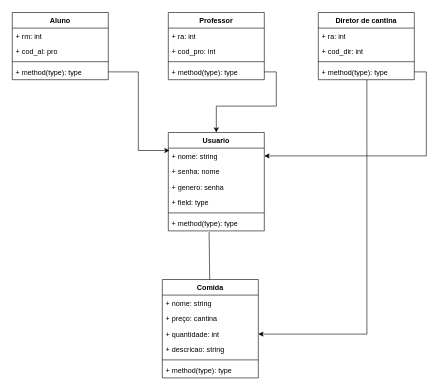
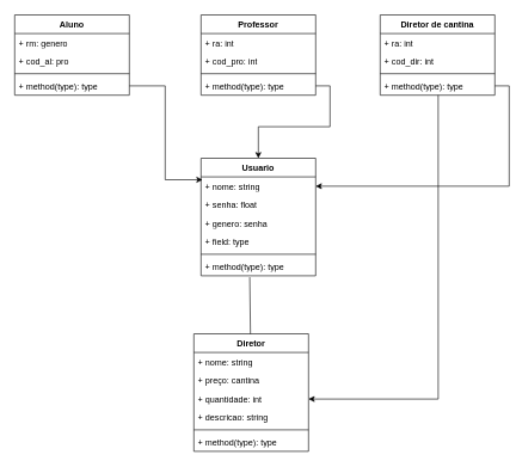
  <mxCell id="0" />
  <mxCell id="1" parent="0" />
  <mxCell id="2" value="Usuario" style="swimlane;fontStyle=1;align=center;verticalAlign=top;childLayout=stackLayout;horizontal=1;startSize=26;horizontalStack=0;resizeParent=1;resizeParentMax=0;resizeLast=0;collapsible=1;marginBottom=0;whiteSpace=wrap;html=1;" parent="1" vertex="1"><mxGeometry x="280" y="220" width="160" height="164" as="geometry"><mxRectangle x="330" y="250" width="80" height="30" as="alternateBounds" /></mxGeometry></mxCell>
  <mxCell id="3" value="+ nome: string" style="text;strokeColor=none;fillColor=none;align=left;verticalAlign=top;spacingLeft=4;spacingRight=4;overflow=hidden;rotatable=0;points=[[0,0.5],[1,0.5]];portConstraint=eastwest;whiteSpace=wrap;html=1;" parent="2" vertex="1"><mxGeometry y="26" width="160" height="26" as="geometry" /></mxCell>
- <mxCell id="4" value="+ senha: nome" style="text;strokeColor=none;fillColor=none;align=left;verticalAlign=top;spacingLeft=4;spacingRight=4;overflow=hidden;rotatable=0;points=[[0,0.5],[1,0.5]];portConstraint=eastwest;whiteSpace=wrap;html=1;" parent="2" vertex="1"><mxGeometry y="52" width="160" height="26" as="geometry" /></mxCell>
+ <mxCell id="4" value="+ senha: float" style="text;strokeColor=none;fillColor=none;align=left;verticalAlign=top;spacingLeft=4;spacingRight=4;overflow=hidden;rotatable=0;points=[[0,0.5],[1,0.5]];portConstraint=eastwest;whiteSpace=wrap;html=1;" parent="2" vertex="1"><mxGeometry y="52" width="160" height="26" as="geometry" /></mxCell>
  <mxCell id="5" value="+ genero: senha" style="text;strokeColor=none;fillColor=none;align=left;verticalAlign=top;spacingLeft=4;spacingRight=4;overflow=hidden;rotatable=0;points=[[0,0.5],[1,0.5]];portConstraint=eastwest;whiteSpace=wrap;html=1;" parent="2" vertex="1"><mxGeometry y="78" width="160" height="26" as="geometry" /></mxCell>
  <mxCell id="6" value="+ field: type" style="text;strokeColor=none;fillColor=none;align=left;verticalAlign=top;spacingLeft=4;spacingRight=4;overflow=hidden;rotatable=0;points=[[0,0.5],[1,0.5]];portConstraint=eastwest;whiteSpace=wrap;html=1;" parent="2" vertex="1"><mxGeometry y="104" width="160" height="26" as="geometry" /></mxCell>
  <mxCell id="7" value="" style="line;strokeWidth=1;fillColor=none;align=left;verticalAlign=middle;spacingTop=-1;spacingLeft=3;spacingRight=3;rotatable=0;labelPosition=right;points=[];portConstraint=eastwest;strokeColor=inherit;" parent="2" vertex="1"><mxGeometry y="130" width="160" height="8" as="geometry" /></mxCell>
  <mxCell id="8" value="+ method(type): type" style="text;strokeColor=none;fillColor=none;align=left;verticalAlign=top;spacingLeft=4;spacingRight=4;overflow=hidden;rotatable=0;points=[[0,0.5],[1,0.5]];portConstraint=eastwest;whiteSpace=wrap;html=1;" parent="2" vertex="1"><mxGeometry y="138" width="160" height="26" as="geometry" /></mxCell>
  <mxCell id="9" value="Aluno" style="swimlane;fontStyle=1;align=center;verticalAlign=top;childLayout=stackLayout;horizontal=1;startSize=26;horizontalStack=0;resizeParent=1;resizeParentMax=0;resizeLast=0;collapsible=1;marginBottom=0;whiteSpace=wrap;html=1;" parent="1" vertex="1"><mxGeometry x="20" y="20" width="160" height="112" as="geometry" /></mxCell>
- <mxCell id="10" value="+ rm: int" style="text;strokeColor=none;fillColor=none;align=left;verticalAlign=top;spacingLeft=4;spacingRight=4;overflow=hidden;rotatable=0;points=[[0,0.5],[1,0.5]];portConstraint=eastwest;whiteSpace=wrap;html=1;" parent="9" vertex="1"><mxGeometry y="26" width="160" height="26" as="geometry" /></mxCell>
+ <mxCell id="10" value="+ rm: genero" style="text;strokeColor=none;fillColor=none;align=left;verticalAlign=top;spacingLeft=4;spacingRight=4;overflow=hidden;rotatable=0;points=[[0,0.5],[1,0.5]];portConstraint=eastwest;whiteSpace=wrap;html=1;" parent="9" vertex="1"><mxGeometry y="26" width="160" height="26" as="geometry" /></mxCell>
  <mxCell id="11" value="+ cod_al: pro" style="text;strokeColor=none;fillColor=none;align=left;verticalAlign=top;spacingLeft=4;spacingRight=4;overflow=hidden;rotatable=0;points=[[0,0.5],[1,0.5]];portConstraint=eastwest;whiteSpace=wrap;html=1;" parent="9" vertex="1"><mxGeometry y="52" width="160" height="26" as="geometry" /></mxCell>
  <mxCell id="12" value="" style="line;strokeWidth=1;fillColor=none;align=left;verticalAlign=middle;spacingTop=-1;spacingLeft=3;spacingRight=3;rotatable=0;labelPosition=right;points=[];portConstraint=eastwest;strokeColor=inherit;" parent="9" vertex="1"><mxGeometry y="78" width="160" height="8" as="geometry" /></mxCell>
  <mxCell id="13" value="+ method(type): type" style="text;strokeColor=none;fillColor=none;align=left;verticalAlign=top;spacingLeft=4;spacingRight=4;overflow=hidden;rotatable=0;points=[[0,0.5],[1,0.5]];portConstraint=eastwest;whiteSpace=wrap;html=1;" parent="9" vertex="1"><mxGeometry y="86" width="160" height="26" as="geometry" /></mxCell>
  <mxCell id="14" value="Professor" style="swimlane;fontStyle=1;align=center;verticalAlign=top;childLayout=stackLayout;horizontal=1;startSize=26;horizontalStack=0;resizeParent=1;resizeParentMax=0;resizeLast=0;collapsible=1;marginBottom=0;whiteSpace=wrap;html=1;" parent="1" vertex="1"><mxGeometry x="280" y="20" width="160" height="112" as="geometry" /></mxCell>
  <mxCell id="15" value="+ ra: int" style="text;strokeColor=none;fillColor=none;align=left;verticalAlign=top;spacingLeft=4;spacingRight=4;overflow=hidden;rotatable=0;points=[[0,0.5],[1,0.5]];portConstraint=eastwest;whiteSpace=wrap;html=1;" parent="14" vertex="1"><mxGeometry y="26" width="160" height="26" as="geometry" /></mxCell>
  <mxCell id="16" value="+ cod_pro: int" style="text;strokeColor=none;fillColor=none;align=left;verticalAlign=top;spacingLeft=4;spacingRight=4;overflow=hidden;rotatable=0;points=[[0,0.5],[1,0.5]];portConstraint=eastwest;whiteSpace=wrap;html=1;" parent="14" vertex="1"><mxGeometry y="52" width="160" height="26" as="geometry" /></mxCell>
  <mxCell id="17" value="" style="line;strokeWidth=1;fillColor=none;align=left;verticalAlign=middle;spacingTop=-1;spacingLeft=3;spacingRight=3;rotatable=0;labelPosition=right;points=[];portConstraint=eastwest;strokeColor=inherit;" parent="14" vertex="1"><mxGeometry y="78" width="160" height="8" as="geometry" /></mxCell>
  <mxCell id="18" value="+ method(type): type" style="text;strokeColor=none;fillColor=none;align=left;verticalAlign=top;spacingLeft=4;spacingRight=4;overflow=hidden;rotatable=0;points=[[0,0.5],[1,0.5]];portConstraint=eastwest;whiteSpace=wrap;html=1;" parent="14" vertex="1"><mxGeometry y="86" width="160" height="26" as="geometry" /></mxCell>
  <mxCell id="19" value="Diretor de cantina" style="swimlane;fontStyle=1;align=center;verticalAlign=top;childLayout=stackLayout;horizontal=1;startSize=26;horizontalStack=0;resizeParent=1;resizeParentMax=0;resizeLast=0;collapsible=1;marginBottom=0;whiteSpace=wrap;html=1;" parent="1" vertex="1"><mxGeometry x="530" y="20" width="160" height="112" as="geometry" /></mxCell>
  <mxCell id="20" value="+ ra: int" style="text;strokeColor=none;fillColor=none;align=left;verticalAlign=top;spacingLeft=4;spacingRight=4;overflow=hidden;rotatable=0;points=[[0,0.5],[1,0.5]];portConstraint=eastwest;whiteSpace=wrap;html=1;" parent="19" vertex="1"><mxGeometry y="26" width="160" height="26" as="geometry" /></mxCell>
  <mxCell id="21" value="+ cod_dir: int" style="text;strokeColor=none;fillColor=none;align=left;verticalAlign=top;spacingLeft=4;spacingRight=4;overflow=hidden;rotatable=0;points=[[0,0.5],[1,0.5]];portConstraint=eastwest;whiteSpace=wrap;html=1;" parent="19" vertex="1"><mxGeometry y="52" width="160" height="26" as="geometry" /></mxCell>
  <mxCell id="22" value="" style="line;strokeWidth=1;fillColor=none;align=left;verticalAlign=middle;spacingTop=-1;spacingLeft=3;spacingRight=3;rotatable=0;labelPosition=right;points=[];portConstraint=eastwest;strokeColor=inherit;" parent="19" vertex="1"><mxGeometry y="78" width="160" height="8" as="geometry" /></mxCell>
  <mxCell id="23" value="+ method(type): type" style="text;strokeColor=none;fillColor=none;align=left;verticalAlign=top;spacingLeft=4;spacingRight=4;overflow=hidden;rotatable=0;points=[[0,0.5],[1,0.5]];portConstraint=eastwest;whiteSpace=wrap;html=1;" parent="19" vertex="1"><mxGeometry y="86" width="160" height="26" as="geometry" /></mxCell>
  <mxCell id="24" style="edgeStyle=orthogonalEdgeStyle;rounded=0;orthogonalLoop=1;jettySize=auto;html=1;exitX=1;exitY=0.5;exitDx=0;exitDy=0;entryX=0.013;entryY=0.154;entryDx=0;entryDy=0;entryPerimeter=0;" parent="1" source="13" target="3" edge="1"><mxGeometry relative="1" as="geometry" /></mxCell>
  <mxCell id="25" style="edgeStyle=orthogonalEdgeStyle;rounded=0;orthogonalLoop=1;jettySize=auto;html=1;exitX=1;exitY=0.5;exitDx=0;exitDy=0;" parent="1" source="18" target="2" edge="1"><mxGeometry relative="1" as="geometry" /></mxCell>
  <mxCell id="26" style="edgeStyle=orthogonalEdgeStyle;rounded=0;orthogonalLoop=1;jettySize=auto;html=1;exitX=1;exitY=0.5;exitDx=0;exitDy=0;entryX=1;entryY=0.5;entryDx=0;entryDy=0;" parent="1" source="23" target="3" edge="1"><mxGeometry relative="1" as="geometry" /></mxCell>
- <mxCell id="27" value="Comida" style="swimlane;fontStyle=1;align=center;verticalAlign=top;childLayout=stackLayout;horizontal=1;startSize=26;horizontalStack=0;resizeParent=1;resizeParentMax=0;resizeLast=0;collapsible=1;marginBottom=0;whiteSpace=wrap;html=1;" parent="1" vertex="1"><mxGeometry x="270" y="465" width="160" height="164" as="geometry"><mxRectangle x="320" y="495" width="80" height="30" as="alternateBounds" /></mxGeometry></mxCell>
+ <mxCell id="27" value="Diretor" style="swimlane;fontStyle=1;align=center;verticalAlign=top;childLayout=stackLayout;horizontal=1;startSize=26;horizontalStack=0;resizeParent=1;resizeParentMax=0;resizeLast=0;collapsible=1;marginBottom=0;whiteSpace=wrap;html=1;" parent="1" vertex="1"><mxGeometry x="270" y="465" width="160" height="164" as="geometry"><mxRectangle x="320" y="495" width="80" height="30" as="alternateBounds" /></mxGeometry></mxCell>
  <mxCell id="28" value="+ nome: string" style="text;strokeColor=none;fillColor=none;align=left;verticalAlign=top;spacingLeft=4;spacingRight=4;overflow=hidden;rotatable=0;points=[[0,0.5],[1,0.5]];portConstraint=eastwest;whiteSpace=wrap;html=1;" parent="27" vertex="1"><mxGeometry y="26" width="160" height="26" as="geometry" /></mxCell>
  <mxCell id="29" value="+ preço: cantina" style="text;strokeColor=none;fillColor=none;align=left;verticalAlign=top;spacingLeft=4;spacingRight=4;overflow=hidden;rotatable=0;points=[[0,0.5],[1,0.5]];portConstraint=eastwest;whiteSpace=wrap;html=1;" parent="27" vertex="1"><mxGeometry y="52" width="160" height="26" as="geometry" /></mxCell>
  <mxCell id="30" value="+ quantidade: int" style="text;strokeColor=none;fillColor=none;align=left;verticalAlign=top;spacingLeft=4;spacingRight=4;overflow=hidden;rotatable=0;points=[[0,0.5],[1,0.5]];portConstraint=eastwest;whiteSpace=wrap;html=1;" vertex="1" parent="27"><mxGeometry y="78" width="160" height="26" as="geometry" /></mxCell>
  <mxCell id="31" value="+ descricao: string" style="text;strokeColor=none;fillColor=none;align=left;verticalAlign=top;spacingLeft=4;spacingRight=4;overflow=hidden;rotatable=0;points=[[0,0.5],[1,0.5]];portConstraint=eastwest;whiteSpace=wrap;html=1;" vertex="1" parent="27"><mxGeometry y="104" width="160" height="26" as="geometry" /></mxCell>
  <mxCell id="32" value="" style="line;strokeWidth=1;fillColor=none;align=left;verticalAlign=middle;spacingTop=-1;spacingLeft=3;spacingRight=3;rotatable=0;labelPosition=right;points=[];portConstraint=eastwest;strokeColor=inherit;" parent="27" vertex="1"><mxGeometry y="130" width="160" height="8" as="geometry" /></mxCell>
  <mxCell id="33" value="+ method(type): type" style="text;strokeColor=none;fillColor=none;align=left;verticalAlign=top;spacingLeft=4;spacingRight=4;overflow=hidden;rotatable=0;points=[[0,0.5],[1,0.5]];portConstraint=eastwest;whiteSpace=wrap;html=1;" parent="27" vertex="1"><mxGeometry y="138" width="160" height="26" as="geometry" /></mxCell>
  <mxCell id="34" value="" style="endArrow=none;html=1;rounded=0;entryX=0.425;entryY=1.077;entryDx=0;entryDy=0;entryPerimeter=0;" edge="1" parent="1" source="27" target="8"><mxGeometry width="50" height="50" relative="1" as="geometry"><mxPoint x="310" y="430" as="sourcePoint" /><mxPoint x="200" y="420" as="targetPoint" /></mxGeometry></mxCell>
  <mxCell id="35" value="" style="endArrow=classic;html=1;rounded=0;exitX=0.506;exitY=1;exitDx=0;exitDy=0;exitPerimeter=0;entryX=1;entryY=0.5;entryDx=0;entryDy=0;" edge="1" parent="1" source="23" target="30"><mxGeometry width="50" height="50" relative="1" as="geometry"><mxPoint x="700" y="370" as="sourcePoint" /><mxPoint x="450" y="475" as="targetPoint" /><Array as="points"><mxPoint x="611" y="556" /></Array></mxGeometry></mxCell>
